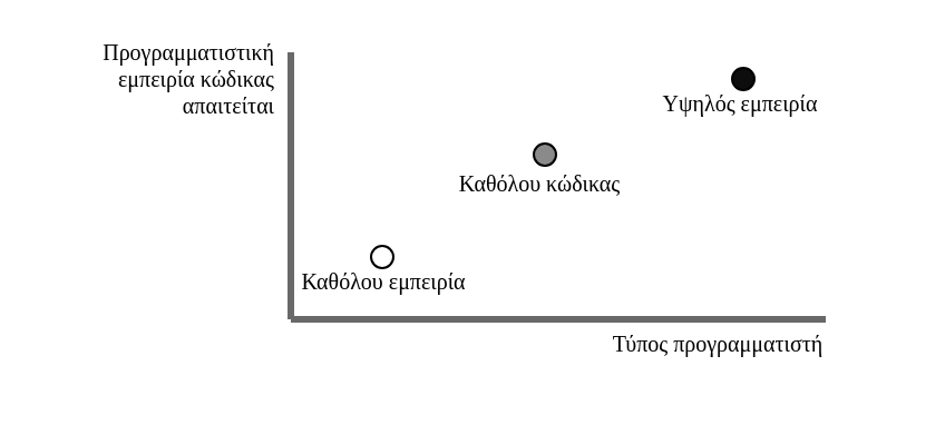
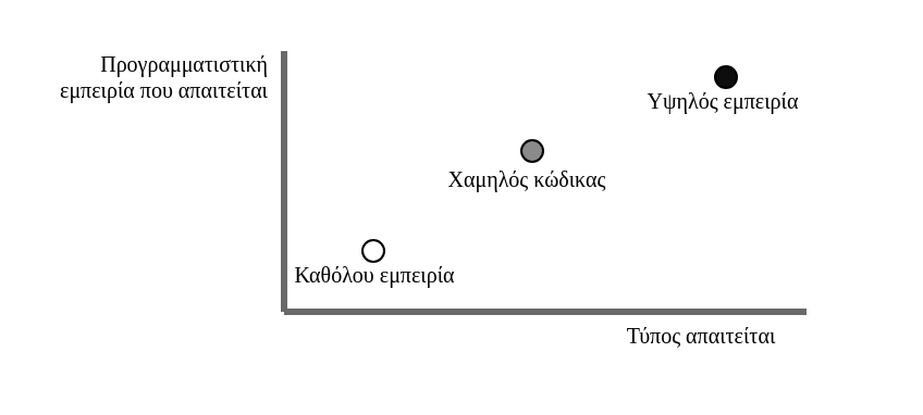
  <mxCell id="0" />
  <mxCell id="1" parent="0" />
  <mxCell id="2" value="" style="endArrow=none;html=1;rounded=1;strokeWidth=3;strokeColor=#696969;curved=0;" edge="1" parent="1"><mxGeometry width="50" height="50" relative="1" as="geometry"><mxPoint x="130" y="143" as="sourcePoint" /><mxPoint x="130" y="23" as="targetPoint" /></mxGeometry></mxCell>
  <mxCell id="3" value="" style="endArrow=none;html=1;rounded=1;strokeWidth=3;strokeColor=#696969;sourcePerimeterSpacing=0;curved=0;" edge="1" parent="1"><mxGeometry width="50" height="50" relative="1" as="geometry"><mxPoint x="130" y="143" as="sourcePoint" /><mxPoint x="370" y="143" as="targetPoint" /></mxGeometry></mxCell>
- <mxCell id="4" value="Προγραμματιστική εμπειρία κώδικας απαιτείται" style="text;html=1;align=right;verticalAlign=middle;whiteSpace=wrap;rounded=0;fontFamily=Garamond;fontSize=10;fontStyle=0" vertex="1" parent="1"><mxGeometry x="20" y="20" width="105" height="30" as="geometry" /></mxCell>
- <mxCell id="5" value="Τύπος προγραμματιστή" style="text;html=1;align=center;verticalAlign=middle;whiteSpace=wrap;rounded=0;fontFamily=Garamond;fontSize=10;fontStyle=0" vertex="1" parent="1"><mxGeometry x="252" y="139" width="140" height="30" as="geometry" /></mxCell>
+ <mxCell id="4" value="Προγραμματιστική εμπειρία που απαιτείται" style="text;html=1;align=right;verticalAlign=middle;whiteSpace=wrap;rounded=0;fontFamily=Garamond;fontSize=10;fontStyle=0" vertex="1" parent="1"><mxGeometry x="20" y="20" width="105" height="30" as="geometry" /></mxCell>
+ <mxCell id="5" value="Τύπος απαιτείται" style="text;html=1;align=center;verticalAlign=middle;whiteSpace=wrap;rounded=0;fontFamily=Garamond;fontSize=10;fontStyle=0" vertex="1" parent="1"><mxGeometry x="252" y="139" width="140" height="30" as="geometry" /></mxCell>
  <mxCell id="6" value="" style="ellipse;whiteSpace=wrap;html=1;aspect=fixed;" vertex="1" parent="1"><mxGeometry x="166" y="110" width="10" height="10" as="geometry" /></mxCell>
  <mxCell id="7" value="Καθόλου εμπειρία" style="text;html=1;align=center;verticalAlign=middle;whiteSpace=wrap;rounded=0;fontFamily=Garamond;fontSize=10;fontStyle=0" vertex="1" parent="1"><mxGeometry x="102" y="111" width="140" height="30" as="geometry" /></mxCell>
  <mxCell id="8" value="" style="ellipse;whiteSpace=wrap;html=1;aspect=fixed;fillColor=light-dark(#8A8A8A,#EDEDED);strokeColor=default;strokeWidth=1;perimeterSpacing=0;" vertex="1" parent="1"><mxGeometry x="239" y="64" width="10" height="10" as="geometry" /></mxCell>
  <mxCell id="9" value="Υψηλός εμπειρία" style="text;html=1;align=center;verticalAlign=middle;whiteSpace=wrap;rounded=0;fontFamily=Garamond;fontSize=10;fontStyle=0" vertex="1" parent="1"><mxGeometry x="262" y="31" width="140" height="30" as="geometry" /></mxCell>
  <mxCell id="10" value="" style="ellipse;whiteSpace=wrap;html=1;aspect=fixed;fillColor=#0D0D0D;" vertex="1" parent="1"><mxGeometry x="328" y="30" width="10" height="10" as="geometry" /></mxCell>
- <mxCell id="11" value="Καθόλου κώδικας" style="text;html=1;align=center;verticalAlign=middle;whiteSpace=wrap;rounded=0;fontFamily=Garamond;fontSize=10;fontStyle=0" vertex="1" parent="1"><mxGeometry x="172" y="67" width="140" height="30" as="geometry" /></mxCell>
+ <mxCell id="11" value="Χαμηλός κώδικας" style="text;html=1;align=center;verticalAlign=middle;whiteSpace=wrap;rounded=0;fontFamily=Garamond;fontSize=10;fontStyle=0" vertex="1" parent="1"><mxGeometry x="172" y="67" width="140" height="30" as="geometry" /></mxCell>
